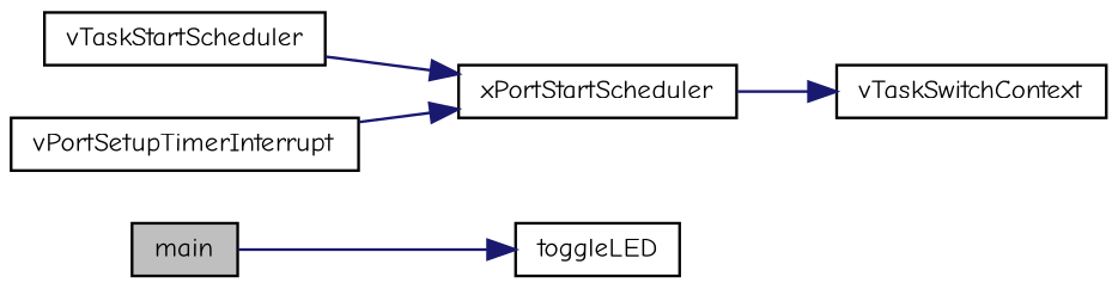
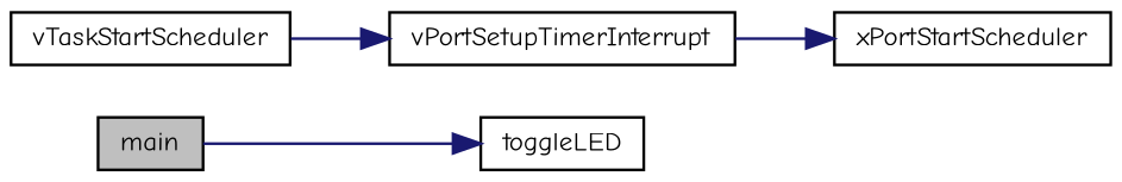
  digraph {
    fontname="Comic Neue"
    rankdir=LR
    node [color=black fillcolor=white fontname="Comic Neue" fontsize=10 shape=record style=filled]
    edge [color=midnightblue fontname="Comic Neue" fontsize=10 labelfontname=Helvetica labelfontsize=10 style=solid]
    n1 [fillcolor=grey75 fontcolor=black height=0.2 label=main width=0.4]
    n2 [height=0.2 label=toggleLED width=0.4]
    n3 [height=0.2 label=vTaskStartScheduler width=0.4]
    n4 [height=0.2 label=xPortStartScheduler width=0.4]
-   n5 [height=0.2 label=vTaskSwitchContext width=0.4]
    n6 [height=0.2 label=vPortSetupTimerInterrupt width=0.4]
    n1 -> n2
-   n3 -> n4
-   n4 -> n5
+   n3 -> n6
    n6 -> n4
  }
